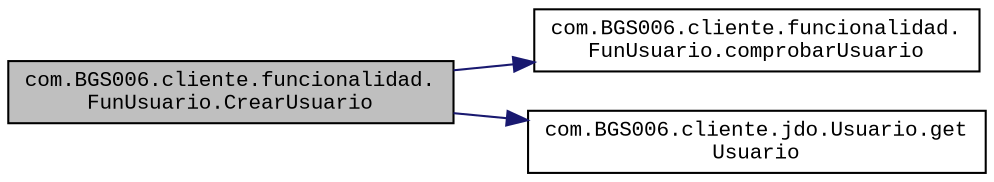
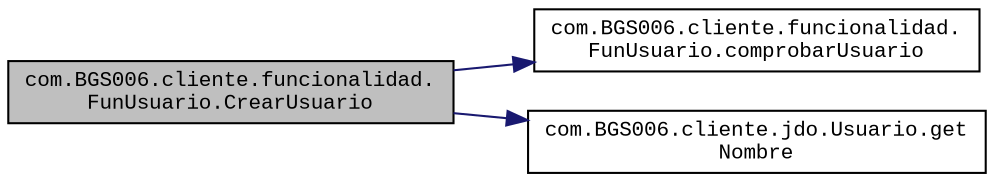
  digraph {
    rankdir=LR
    fontname="Liberation Mono"
    node [color=black fillcolor=white fontname="Liberation Mono" fontsize=10 shape=record style=filled]
    edge [color=midnightblue fontname="Liberation Mono" fontsize=10 labelfontname=Helvetica labelfontsize=10 style=solid]
    n1 [fillcolor=grey75 fontcolor=black height=0.2 label="com.BGS006.cliente.funcionalidad.\lFunUsuario.CrearUsuario" width=0.4]
    n2 [height=0.2 label="com.BGS006.cliente.funcionalidad.\lFunUsuario.comprobarUsuario" width=0.4]
-   n3 [height=0.2 label="com.BGS006.cliente.jdo.Usuario.get\lUsuario" width=0.4]
+   n3 [height=0.2 label="com.BGS006.cliente.jdo.Usuario.get\lNombre" width=0.4]
    n1 -> n2
    n1 -> n3
  }
